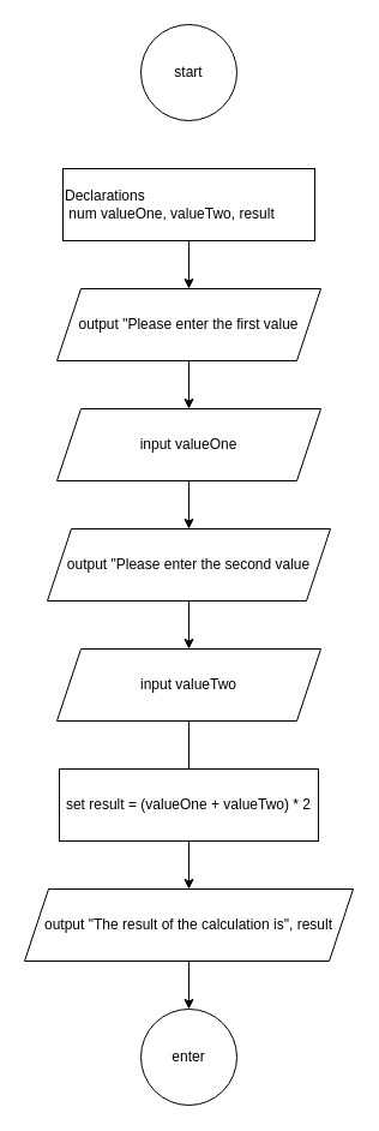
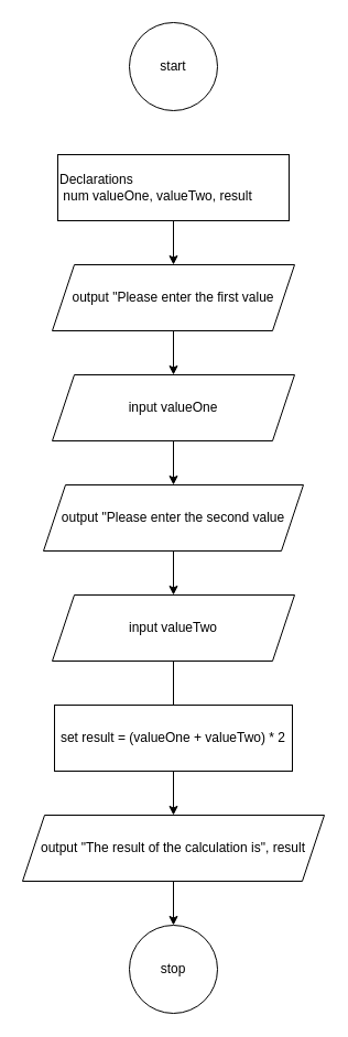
  <mxCell id="0" />
  <mxCell id="1" parent="0" />
  <mxCell id="2" value="start" style="ellipse;whiteSpace=wrap;html=1;aspect=fixed;" vertex="1" parent="1"><mxGeometry x="117" y="20" width="80" height="80" as="geometry" /></mxCell>
  <mxCell id="3" style="edgeStyle=orthogonalEdgeStyle;rounded=0;orthogonalLoop=1;jettySize=auto;html=1;exitX=0.5;exitY=1;exitDx=0;exitDy=0;entryX=0.5;entryY=0;entryDx=0;entryDy=0;" edge="1" parent="1" source="4" target="6"><mxGeometry relative="1" as="geometry" /></mxCell>
  <mxCell id="4" value="Declarations&lt;br&gt;&lt;div style=&quot;&quot;&gt;&lt;span style=&quot;background-color: initial; white-space: pre;&quot;&gt; &lt;/span&gt;&lt;span style=&quot;background-color: initial;&quot;&gt;num valueOne, valueTwo, result&lt;/span&gt;&lt;/div&gt;" style="rounded=0;whiteSpace=wrap;html=1;align=left;" vertex="1" parent="1"><mxGeometry x="52" y="140" width="210" height="60" as="geometry" /></mxCell>
  <mxCell id="5" style="edgeStyle=orthogonalEdgeStyle;rounded=0;orthogonalLoop=1;jettySize=auto;html=1;exitX=0.5;exitY=1;exitDx=0;exitDy=0;entryX=0.5;entryY=0;entryDx=0;entryDy=0;" edge="1" parent="1" source="6" target="7"><mxGeometry relative="1" as="geometry" /></mxCell>
  <mxCell id="6" value="output &quot;Please enter the first value" style="shape=parallelogram;perimeter=parallelogramPerimeter;whiteSpace=wrap;html=1;fixedSize=1;" vertex="1" parent="1"><mxGeometry x="47" y="240" width="220" height="60" as="geometry" /></mxCell>
  <mxCell id="7" value="input valueOne" style="shape=parallelogram;perimeter=parallelogramPerimeter;whiteSpace=wrap;html=1;fixedSize=1;" vertex="1" parent="1"><mxGeometry x="47" y="340" width="220" height="60" as="geometry" /></mxCell>
  <mxCell id="8" style="edgeStyle=orthogonalEdgeStyle;rounded=0;orthogonalLoop=1;jettySize=auto;html=1;exitX=0.5;exitY=1;exitDx=0;exitDy=0;entryX=0.5;entryY=0;entryDx=0;entryDy=0;" edge="1" parent="1" target="10" source="7"><mxGeometry relative="1" as="geometry"><mxPoint x="157" y="400" as="sourcePoint" /></mxGeometry></mxCell>
  <mxCell id="9" style="edgeStyle=orthogonalEdgeStyle;rounded=0;orthogonalLoop=1;jettySize=auto;html=1;exitX=0.5;exitY=1;exitDx=0;exitDy=0;entryX=0.5;entryY=0;entryDx=0;entryDy=0;" edge="1" parent="1" source="10" target="12"><mxGeometry relative="1" as="geometry" /></mxCell>
  <mxCell id="10" value="output &quot;Please enter the second value" style="shape=parallelogram;perimeter=parallelogramPerimeter;whiteSpace=wrap;html=1;fixedSize=1;" vertex="1" parent="1"><mxGeometry x="39" y="440" width="236" height="60" as="geometry" /></mxCell>
  <mxCell id="11" style="edgeStyle=orthogonalEdgeStyle;rounded=0;orthogonalLoop=1;jettySize=auto;html=1;exitX=0.5;exitY=1;exitDx=0;exitDy=0;endArrow=none;" edge="1" parent="1" source="12" target="14"><mxGeometry relative="1" as="geometry" /></mxCell>
  <mxCell id="12" value="input valueTwo" style="shape=parallelogram;perimeter=parallelogramPerimeter;whiteSpace=wrap;html=1;fixedSize=1;" vertex="1" parent="1"><mxGeometry x="47" y="540" width="220" height="60" as="geometry" /></mxCell>
  <mxCell id="13" style="edgeStyle=orthogonalEdgeStyle;rounded=0;orthogonalLoop=1;jettySize=auto;html=1;exitX=0.5;exitY=1;exitDx=0;exitDy=0;entryX=0.5;entryY=0;entryDx=0;entryDy=0;" edge="1" parent="1" source="14" target="16"><mxGeometry relative="1" as="geometry" /></mxCell>
  <mxCell id="14" value="set result = (valueOne + valueTwo) * 2" style="rounded=0;whiteSpace=wrap;html=1;" vertex="1" parent="1"><mxGeometry x="49" y="640" width="216" height="60" as="geometry" /></mxCell>
  <mxCell id="15" style="edgeStyle=orthogonalEdgeStyle;rounded=0;orthogonalLoop=1;jettySize=auto;html=1;exitX=0.5;exitY=1;exitDx=0;exitDy=0;" edge="1" parent="1" source="16" target="17"><mxGeometry relative="1" as="geometry" /></mxCell>
  <mxCell id="16" value="output &quot;The result of the calculation is&quot;, result" style="shape=parallelogram;perimeter=parallelogramPerimeter;whiteSpace=wrap;html=1;fixedSize=1;" vertex="1" parent="1"><mxGeometry x="20" y="740" width="274" height="60" as="geometry" /></mxCell>
- <mxCell id="17" value="enter" style="ellipse;whiteSpace=wrap;html=1;aspect=fixed;" vertex="1" parent="1"><mxGeometry x="117" y="840" width="80" height="80" as="geometry" /></mxCell>
+ <mxCell id="17" value="stop" style="ellipse;whiteSpace=wrap;html=1;aspect=fixed;" vertex="1" parent="1"><mxGeometry x="117" y="840" width="80" height="80" as="geometry" /></mxCell>
